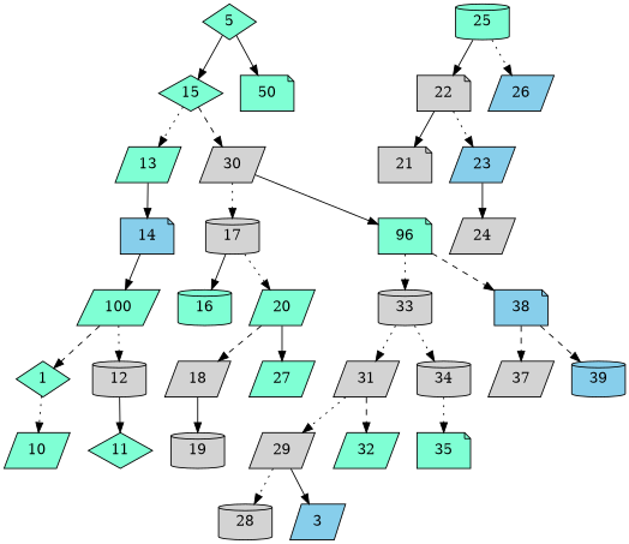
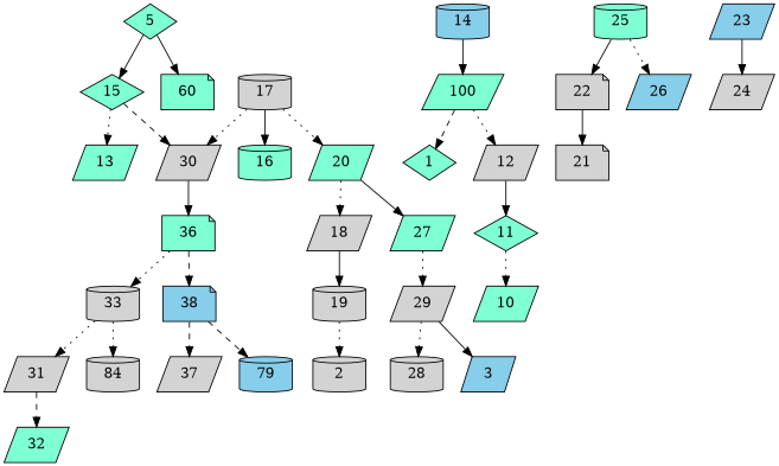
  digraph {
    node [fillcolor=aquamarine shape=parallelogram style=filled]
    edge [style=dotted]
    5 [shape=diamond]
    15 [shape=diamond]
-   50 [shape=note]
+   50 [shape=note label=60]
    13
    30 [fillcolor=lightgrey]
-   14 [fillcolor=skyblue shape=note]
+   14 [fillcolor=skyblue shape=cylinder]
    17 [fillcolor=lightgrey shape=cylinder]
-   36 [shape=note label=96]
+   36 [shape=note]
    1 [shape=diamond]
    100
-   12 [fillcolor=lightgrey shape=cylinder]
+   12 [fillcolor=lightgrey]
    16 [shape=cylinder]
    20
    33 [fillcolor=lightgrey shape=cylinder]
    38 [fillcolor=skyblue shape=note]
    10
    11 [shape=diamond]
    18 [fillcolor=lightgrey]
    27
    31 [fillcolor=lightgrey]
-   34 [fillcolor=lightgrey shape=cylinder]
+   34 [fillcolor=lightgrey shape=cylinder label=84]
    37 [fillcolor=lightgrey]
-   39 [fillcolor=skyblue shape=cylinder]
+   39 [fillcolor=skyblue shape=cylinder label=79]
    19 [fillcolor=lightgrey shape=cylinder]
    29 [fillcolor=lightgrey]
+   2 [fillcolor=lightgrey shape=cylinder]
    25 [shape=cylinder]
    22 [fillcolor=lightgrey shape=note]
    26 [fillcolor=skyblue]
    28 [fillcolor=lightgrey shape=cylinder]
    3 [fillcolor=skyblue]
    21 [fillcolor=lightgrey shape=note]
    23 [fillcolor=skyblue]
    24 [fillcolor=lightgrey]
    32
-   35 [shape=note]
    5 -> 15 [style=solid]
    5 -> 50 [style=solid]
    15 -> 13
    15 -> 30 [style=dashed]
-   13 -> 14 [style=solid]
-   30 -> 17
+   17 -> 30
    30 -> 36 [style=solid]
    14 -> 100 [style=solid]
    17 -> 16 [style=solid]
    17 -> 20
    36 -> 33
    36 -> 38 [style=dashed]
-   1 -> 10
+   11 -> 10
    100 -> 1 [style=dashed]
    100 -> 12
    12 -> 11 [style=solid]
-   20 -> 18 [style=dashed]
+   20 -> 18
    20 -> 27 [style=solid]
    33 -> 31
    33 -> 34
    38 -> 37 [style=dashed]
    38 -> 39 [style=dashed]
    18 -> 19 [style=solid]
-   31 -> 29
+   27 -> 29
    31 -> 32 [style=dashed]
-   34 -> 35
+   19 -> 2
    29 -> 28
    29 -> 3 [style=solid]
    25 -> 22 [style=solid]
    25 -> 26
    22 -> 21 [style=solid]
-   22 -> 23
    23 -> 24 [style=solid]
  }
